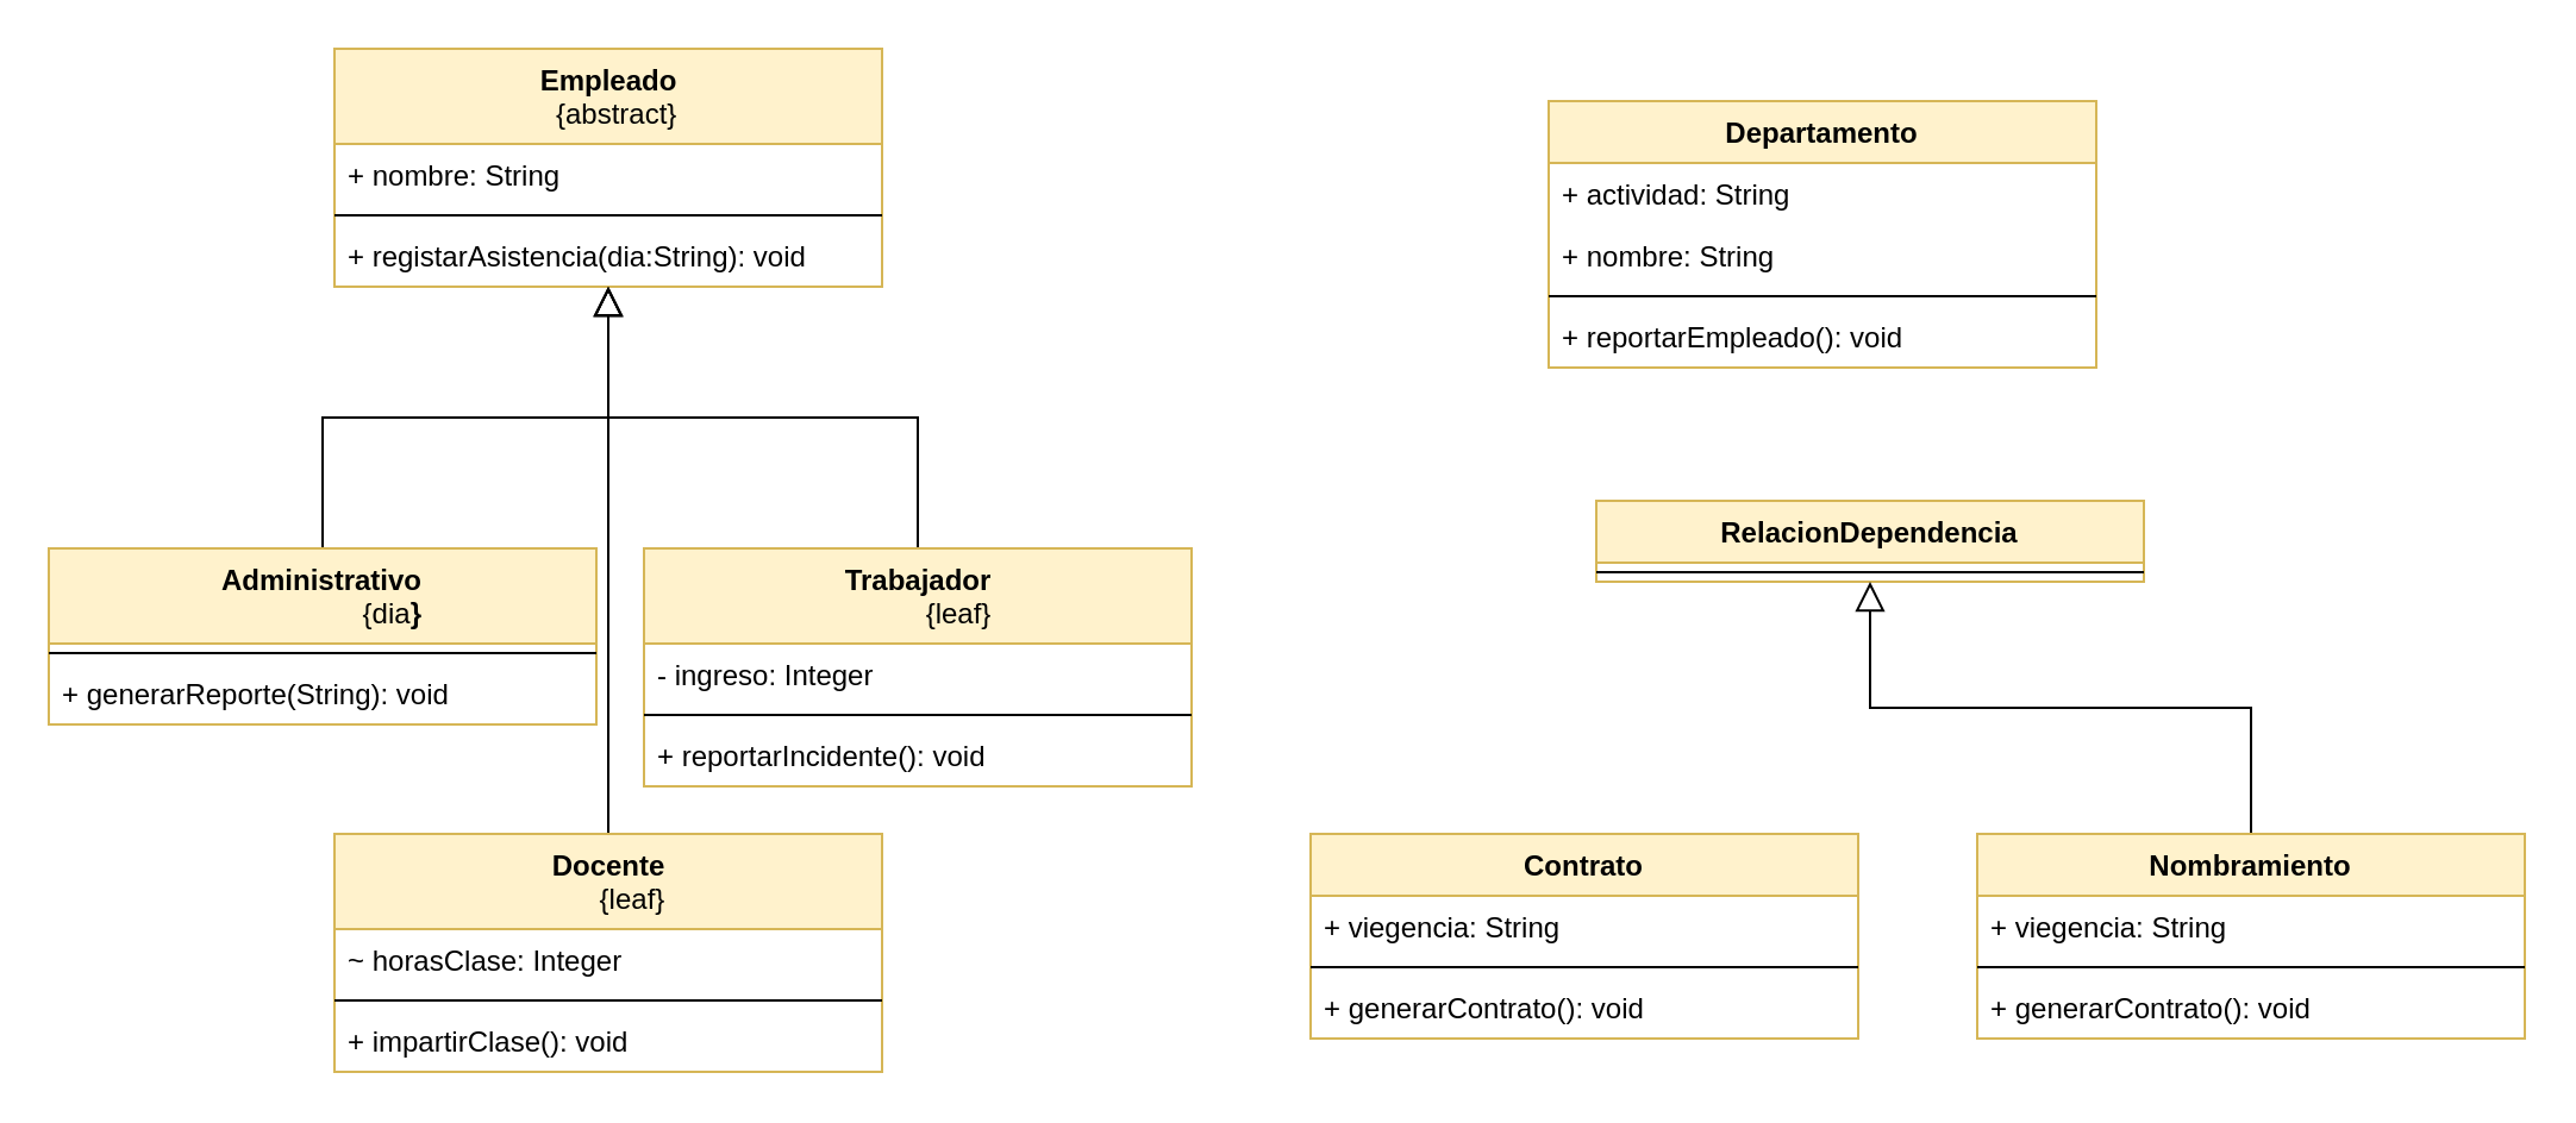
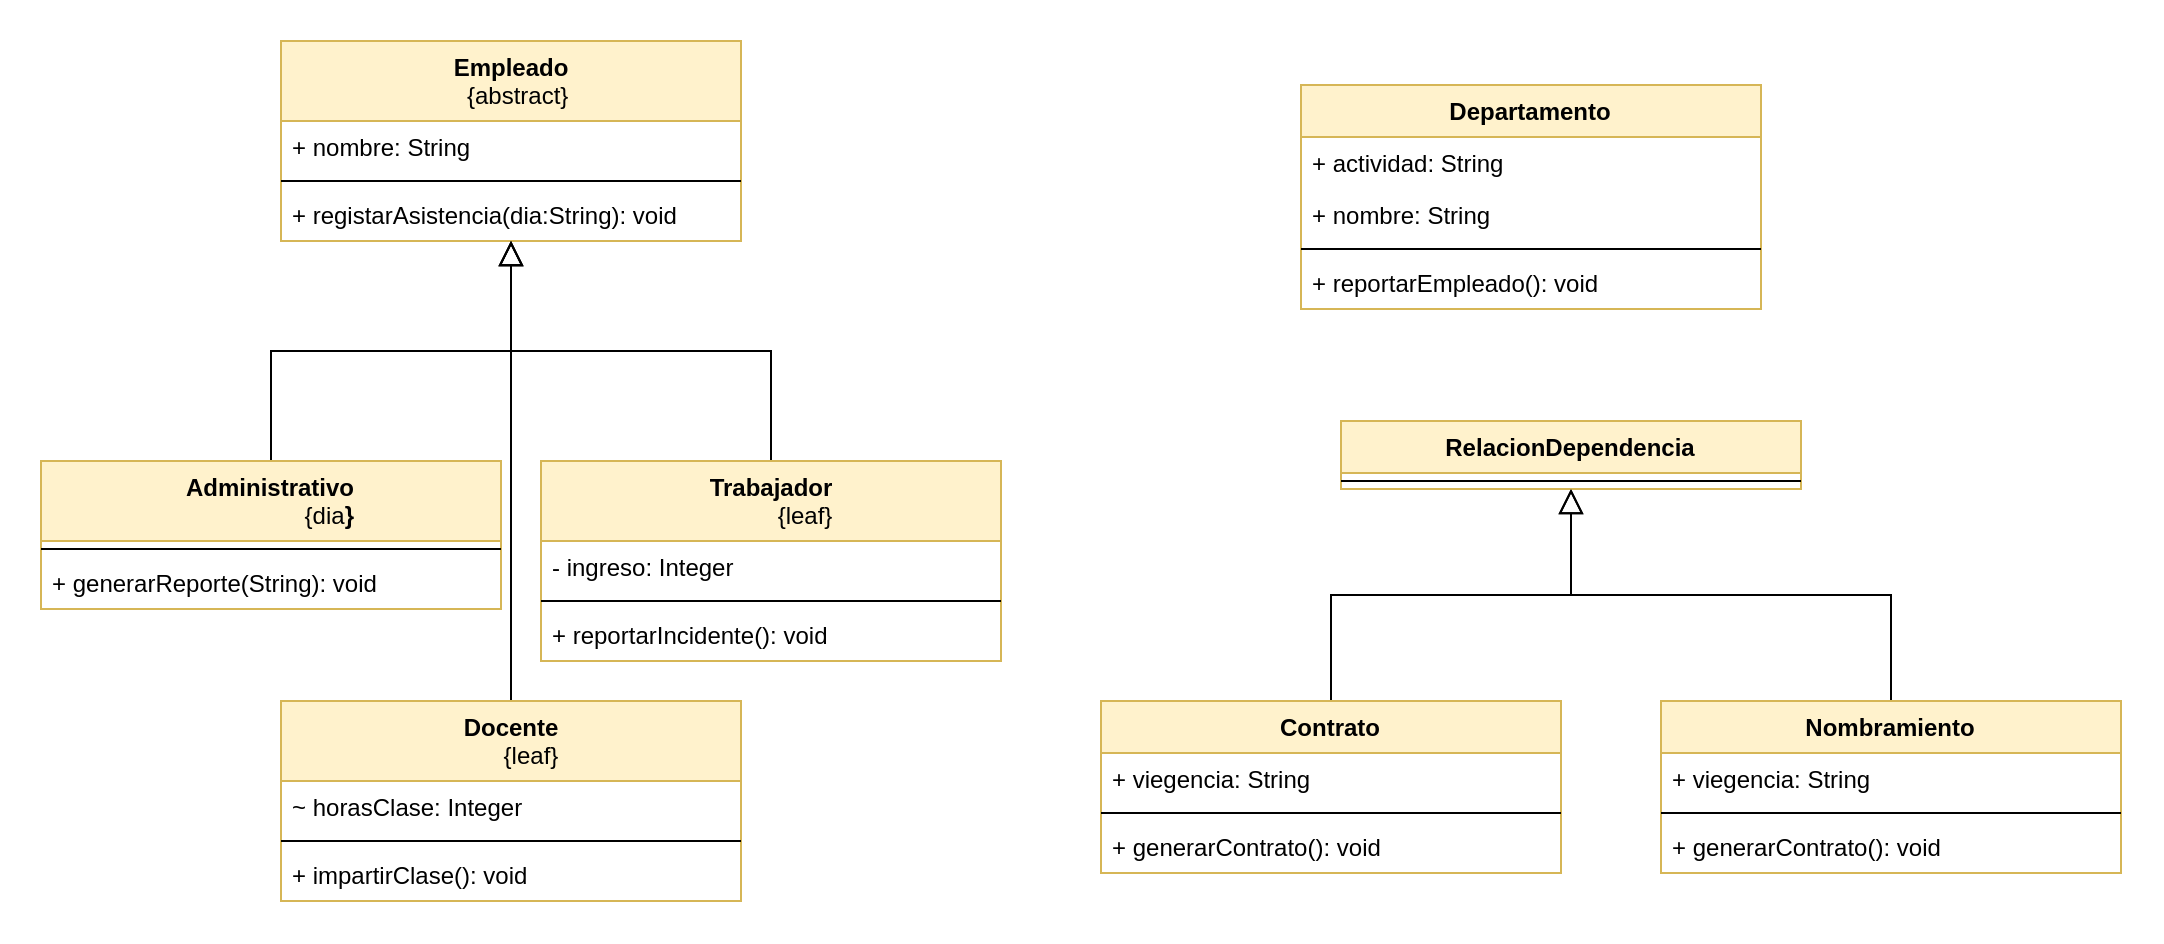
  <mxCell id="0" />
  <mxCell id="1" parent="0" />
  <mxCell id="2" value="Empleado&lt;br&gt;&lt;div style=&quot;text-align: right;&quot;&gt;&lt;span style=&quot;font-weight: normal; background-color: initial;&quot;&gt;{abstract}&lt;/span&gt;&lt;/div&gt;" style="swimlane;fontStyle=1;align=center;verticalAlign=top;childLayout=stackLayout;horizontal=1;startSize=40;horizontalStack=0;resizeParent=1;resizeParentMax=0;resizeLast=0;collapsible=1;marginBottom=0;fillColor=#fff2cc;strokeColor=#d6b656;html=1;" vertex="1" parent="1"><mxGeometry x="140" y="20" width="230" height="100" as="geometry" /></mxCell>
  <mxCell id="3" value="+ nombre: String" style="text;strokeColor=none;fillColor=none;align=left;verticalAlign=top;spacingLeft=4;spacingRight=4;overflow=hidden;rotatable=0;points=[[0,0.5],[1,0.5]];portConstraint=eastwest;" vertex="1" parent="2"><mxGeometry y="40" width="230" height="26" as="geometry" /></mxCell>
  <mxCell id="4" value="" style="line;strokeWidth=1;fillColor=none;align=left;verticalAlign=middle;spacingTop=-1;spacingLeft=3;spacingRight=3;rotatable=0;labelPosition=right;points=[];portConstraint=eastwest;" vertex="1" parent="2"><mxGeometry y="66" width="230" height="8" as="geometry" /></mxCell>
  <mxCell id="5" value="+ registarAsistencia(dia:String): void" style="text;strokeColor=none;fillColor=none;align=left;verticalAlign=top;spacingLeft=4;spacingRight=4;overflow=hidden;rotatable=0;points=[[0,0.5],[1,0.5]];portConstraint=eastwest;" vertex="1" parent="2"><mxGeometry y="74" width="230" height="26" as="geometry" /></mxCell>
  <mxCell id="6" style="edgeStyle=orthogonalEdgeStyle;rounded=0;orthogonalLoop=1;jettySize=auto;html=1;endArrow=block;endFill=0;endSize=10;" edge="1" parent="1" source="7" target="2"><mxGeometry relative="1" as="geometry" /></mxCell>
  <mxCell id="7" value="Administrativo&lt;br&gt;&lt;div style=&quot;text-align: right;&quot;&gt;&lt;span style=&quot;background-color: initial; font-weight: normal;&quot;&gt;{dia&lt;/span&gt;&lt;span style=&quot;background-color: initial;&quot;&gt;}&lt;/span&gt;&lt;/div&gt;" style="swimlane;fontStyle=1;align=center;verticalAlign=top;childLayout=stackLayout;horizontal=1;startSize=40;horizontalStack=0;resizeParent=1;resizeParentMax=0;resizeLast=0;collapsible=1;marginBottom=0;fillColor=#fff2cc;strokeColor=#d6b656;whiteSpace=wrap;html=1;" vertex="1" parent="1"><mxGeometry x="20" y="230" width="230" height="74" as="geometry" /></mxCell>
  <mxCell id="8" value="" style="line;strokeWidth=1;fillColor=none;align=left;verticalAlign=middle;spacingTop=-1;spacingLeft=3;spacingRight=3;rotatable=0;labelPosition=right;points=[];portConstraint=eastwest;" vertex="1" parent="7"><mxGeometry y="40" width="230" height="8" as="geometry" /></mxCell>
  <mxCell id="9" value="+ generarReporte(String): void" style="text;strokeColor=none;fillColor=none;align=left;verticalAlign=top;spacingLeft=4;spacingRight=4;overflow=hidden;rotatable=0;points=[[0,0.5],[1,0.5]];portConstraint=eastwest;" vertex="1" parent="7"><mxGeometry y="48" width="230" height="26" as="geometry" /></mxCell>
  <mxCell id="10" style="edgeStyle=orthogonalEdgeStyle;rounded=0;orthogonalLoop=1;jettySize=auto;html=1;endArrow=block;endFill=0;endSize=10;" edge="1" parent="1" source="11" target="2"><mxGeometry relative="1" as="geometry" /></mxCell>
  <mxCell id="11" value="Trabajador&lt;br&gt;&lt;div style=&quot;text-align: right;&quot;&gt;&lt;span style=&quot;font-weight: normal; background-color: initial;&quot;&gt;{leaf}&lt;/span&gt;&lt;/div&gt;" style="swimlane;fontStyle=1;align=center;verticalAlign=top;childLayout=stackLayout;horizontal=1;startSize=40;horizontalStack=0;resizeParent=1;resizeParentMax=0;resizeLast=0;collapsible=1;marginBottom=0;fillColor=#fff2cc;strokeColor=#d6b656;html=1;" vertex="1" parent="1"><mxGeometry x="270" y="230" width="230" height="100" as="geometry" /></mxCell>
  <mxCell id="12" value="- ingreso: Integer" style="text;strokeColor=none;fillColor=none;align=left;verticalAlign=top;spacingLeft=4;spacingRight=4;overflow=hidden;rotatable=0;points=[[0,0.5],[1,0.5]];portConstraint=eastwest;" vertex="1" parent="11"><mxGeometry y="40" width="230" height="26" as="geometry" /></mxCell>
  <mxCell id="13" value="" style="line;strokeWidth=1;fillColor=none;align=left;verticalAlign=middle;spacingTop=-1;spacingLeft=3;spacingRight=3;rotatable=0;labelPosition=right;points=[];portConstraint=eastwest;" vertex="1" parent="11"><mxGeometry y="66" width="230" height="8" as="geometry" /></mxCell>
  <mxCell id="14" value="+ reportarIncidente(): void" style="text;strokeColor=none;fillColor=none;align=left;verticalAlign=top;spacingLeft=4;spacingRight=4;overflow=hidden;rotatable=0;points=[[0,0.5],[1,0.5]];portConstraint=eastwest;" vertex="1" parent="11"><mxGeometry y="74" width="230" height="26" as="geometry" /></mxCell>
  <mxCell id="15" style="edgeStyle=orthogonalEdgeStyle;rounded=0;orthogonalLoop=1;jettySize=auto;html=1;endArrow=block;endFill=0;endSize=10;" edge="1" parent="1" source="16" target="2"><mxGeometry relative="1" as="geometry" /></mxCell>
  <mxCell id="16" value="Docente&lt;br&gt;&lt;div style=&quot;text-align: right;&quot;&gt;&lt;span style=&quot;background-color: initial; font-weight: normal;&quot;&gt;{leaf}&lt;/span&gt;&lt;/div&gt;" style="swimlane;fontStyle=1;align=center;verticalAlign=top;childLayout=stackLayout;horizontal=1;startSize=40;horizontalStack=0;resizeParent=1;resizeParentMax=0;resizeLast=0;collapsible=1;marginBottom=0;fillColor=#fff2cc;strokeColor=#d6b656;html=1;" vertex="1" parent="1"><mxGeometry x="140" y="350" width="230" height="100" as="geometry" /></mxCell>
  <mxCell id="17" value="~ horasClase: Integer" style="text;strokeColor=none;fillColor=none;align=left;verticalAlign=top;spacingLeft=4;spacingRight=4;overflow=hidden;rotatable=0;points=[[0,0.5],[1,0.5]];portConstraint=eastwest;" vertex="1" parent="16"><mxGeometry y="40" width="230" height="26" as="geometry" /></mxCell>
  <mxCell id="18" value="" style="line;strokeWidth=1;fillColor=none;align=left;verticalAlign=middle;spacingTop=-1;spacingLeft=3;spacingRight=3;rotatable=0;labelPosition=right;points=[];portConstraint=eastwest;" vertex="1" parent="16"><mxGeometry y="66" width="230" height="8" as="geometry" /></mxCell>
  <mxCell id="19" value="+ impartirClase(): void" style="text;strokeColor=none;fillColor=none;align=left;verticalAlign=top;spacingLeft=4;spacingRight=4;overflow=hidden;rotatable=0;points=[[0,0.5],[1,0.5]];portConstraint=eastwest;" vertex="1" parent="16"><mxGeometry y="74" width="230" height="26" as="geometry" /></mxCell>
  <mxCell id="20" value="Departamento" style="swimlane;fontStyle=1;align=center;verticalAlign=top;childLayout=stackLayout;horizontal=1;startSize=26;horizontalStack=0;resizeParent=1;resizeParentMax=0;resizeLast=0;collapsible=1;marginBottom=0;fillColor=#fff2cc;strokeColor=#d6b656;" vertex="1" parent="1"><mxGeometry x="650" y="42" width="230" height="112" as="geometry" /></mxCell>
  <mxCell id="21" value="+ actividad: String" style="text;strokeColor=none;fillColor=none;align=left;verticalAlign=top;spacingLeft=4;spacingRight=4;overflow=hidden;rotatable=0;points=[[0,0.5],[1,0.5]];portConstraint=eastwest;" vertex="1" parent="20"><mxGeometry y="26" width="230" height="26" as="geometry" /></mxCell>
  <mxCell id="22" value="+ nombre: String" style="text;strokeColor=none;fillColor=none;align=left;verticalAlign=top;spacingLeft=4;spacingRight=4;overflow=hidden;rotatable=0;points=[[0,0.5],[1,0.5]];portConstraint=eastwest;" vertex="1" parent="20"><mxGeometry y="52" width="230" height="26" as="geometry" /></mxCell>
  <mxCell id="23" value="" style="line;strokeWidth=1;fillColor=none;align=left;verticalAlign=middle;spacingTop=-1;spacingLeft=3;spacingRight=3;rotatable=0;labelPosition=right;points=[];portConstraint=eastwest;" vertex="1" parent="20"><mxGeometry y="78" width="230" height="8" as="geometry" /></mxCell>
  <mxCell id="24" value="+ reportarEmpleado(): void" style="text;strokeColor=none;fillColor=none;align=left;verticalAlign=top;spacingLeft=4;spacingRight=4;overflow=hidden;rotatable=0;points=[[0,0.5],[1,0.5]];portConstraint=eastwest;" vertex="1" parent="20"><mxGeometry y="86" width="230" height="26" as="geometry" /></mxCell>
+ <mxCell id="25" style="edgeStyle=orthogonalEdgeStyle;rounded=0;orthogonalLoop=1;jettySize=auto;html=1;startArrow=none;startFill=0;endArrow=block;endFill=0;endSize=10;" edge="1" parent="1" source="26" target="30"><mxGeometry relative="1" as="geometry" /></mxCell>
  <mxCell id="26" value="Contrato" style="swimlane;fontStyle=1;align=center;verticalAlign=top;childLayout=stackLayout;horizontal=1;startSize=26;horizontalStack=0;resizeParent=1;resizeParentMax=0;resizeLast=0;collapsible=1;marginBottom=0;fillColor=#fff2cc;strokeColor=#d6b656;" vertex="1" parent="1"><mxGeometry x="550" y="350" width="230" height="86" as="geometry" /></mxCell>
  <mxCell id="27" value="+ viegencia: String" style="text;strokeColor=none;fillColor=none;align=left;verticalAlign=top;spacingLeft=4;spacingRight=4;overflow=hidden;rotatable=0;points=[[0,0.5],[1,0.5]];portConstraint=eastwest;" vertex="1" parent="26"><mxGeometry y="26" width="230" height="26" as="geometry" /></mxCell>
  <mxCell id="28" value="" style="line;strokeWidth=1;fillColor=none;align=left;verticalAlign=middle;spacingTop=-1;spacingLeft=3;spacingRight=3;rotatable=0;labelPosition=right;points=[];portConstraint=eastwest;" vertex="1" parent="26"><mxGeometry y="52" width="230" height="8" as="geometry" /></mxCell>
  <mxCell id="29" value="+ generarContrato(): void" style="text;strokeColor=none;fillColor=none;align=left;verticalAlign=top;spacingLeft=4;spacingRight=4;overflow=hidden;rotatable=0;points=[[0,0.5],[1,0.5]];portConstraint=eastwest;" vertex="1" parent="26"><mxGeometry y="60" width="230" height="26" as="geometry" /></mxCell>
  <mxCell id="30" value="RelacionDependencia" style="swimlane;fontStyle=1;align=center;verticalAlign=top;childLayout=stackLayout;horizontal=1;startSize=26;horizontalStack=0;resizeParent=1;resizeParentMax=0;resizeLast=0;collapsible=1;marginBottom=0;fillColor=#fff2cc;strokeColor=#d6b656;" vertex="1" parent="1"><mxGeometry x="670" y="210" width="230" height="34" as="geometry" /></mxCell>
  <mxCell id="31" value="" style="line;strokeWidth=1;fillColor=none;align=left;verticalAlign=middle;spacingTop=-1;spacingLeft=3;spacingRight=3;rotatable=0;labelPosition=right;points=[];portConstraint=eastwest;" vertex="1" parent="30"><mxGeometry y="26" width="230" height="8" as="geometry" /></mxCell>
  <mxCell id="32" style="edgeStyle=orthogonalEdgeStyle;rounded=0;orthogonalLoop=1;jettySize=auto;html=1;startArrow=none;startFill=0;endArrow=block;endFill=0;endSize=10;" edge="1" parent="1" source="33" target="30"><mxGeometry relative="1" as="geometry" /></mxCell>
  <mxCell id="33" value="Nombramiento" style="swimlane;fontStyle=1;align=center;verticalAlign=top;childLayout=stackLayout;horizontal=1;startSize=26;horizontalStack=0;resizeParent=1;resizeParentMax=0;resizeLast=0;collapsible=1;marginBottom=0;fillColor=#fff2cc;strokeColor=#d6b656;" vertex="1" parent="1"><mxGeometry x="830" y="350" width="230" height="86" as="geometry" /></mxCell>
  <mxCell id="34" value="+ viegencia: String" style="text;strokeColor=none;fillColor=none;align=left;verticalAlign=top;spacingLeft=4;spacingRight=4;overflow=hidden;rotatable=0;points=[[0,0.5],[1,0.5]];portConstraint=eastwest;" vertex="1" parent="33"><mxGeometry y="26" width="230" height="26" as="geometry" /></mxCell>
  <mxCell id="35" value="" style="line;strokeWidth=1;fillColor=none;align=left;verticalAlign=middle;spacingTop=-1;spacingLeft=3;spacingRight=3;rotatable=0;labelPosition=right;points=[];portConstraint=eastwest;" vertex="1" parent="33"><mxGeometry y="52" width="230" height="8" as="geometry" /></mxCell>
  <mxCell id="36" value="+ generarContrato(): void" style="text;strokeColor=none;fillColor=none;align=left;verticalAlign=top;spacingLeft=4;spacingRight=4;overflow=hidden;rotatable=0;points=[[0,0.5],[1,0.5]];portConstraint=eastwest;" vertex="1" parent="33"><mxGeometry y="60" width="230" height="26" as="geometry" /></mxCell>
